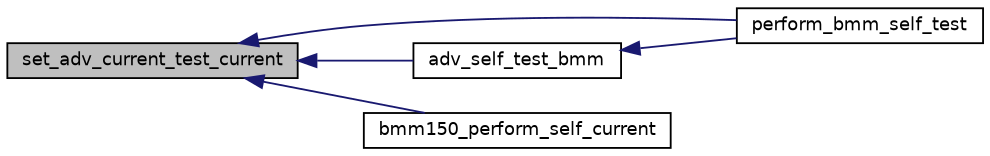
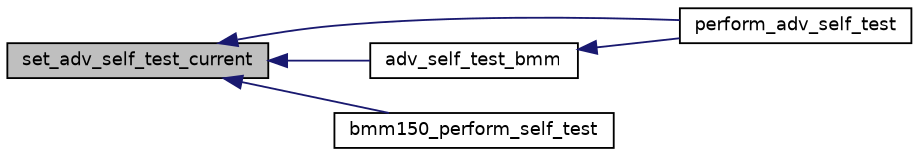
  digraph {
    rankdir=LR
    node [color=black fillcolor=white fontname=Helvetica fontsize=10 shape=record style=filled]
    edge [color=midnightblue dir=back fontname=Helvetica fontsize=10 labelfontname=Helvetica labelfontsize=10 style=solid]
-   n1 [fillcolor=grey75 fontcolor=black height=0.2 label=set_adv_current_test_current width=0.4]
-   n2 [height=0.2 label=perform_bmm_self_test width=0.4]
+   n1 [fillcolor=grey75 fontcolor=black height=0.2 label=set_adv_self_test_current width=0.4]
+   n2 [height=0.2 label=perform_adv_self_test width=0.4]
    n3 [height=0.2 label=adv_self_test_bmm width=0.4]
-   n4 [height=0.2 label=bmm150_perform_self_current width=0.4]
+   n4 [height=0.2 label=bmm150_perform_self_test width=0.4]
    n1 -> n2
    n1 -> n3
    n1 -> n4
    n3 -> n2
  }
